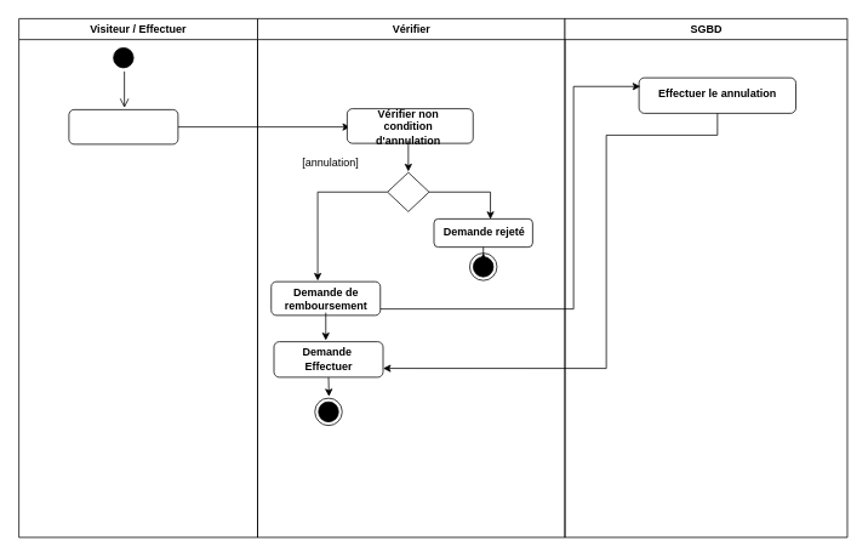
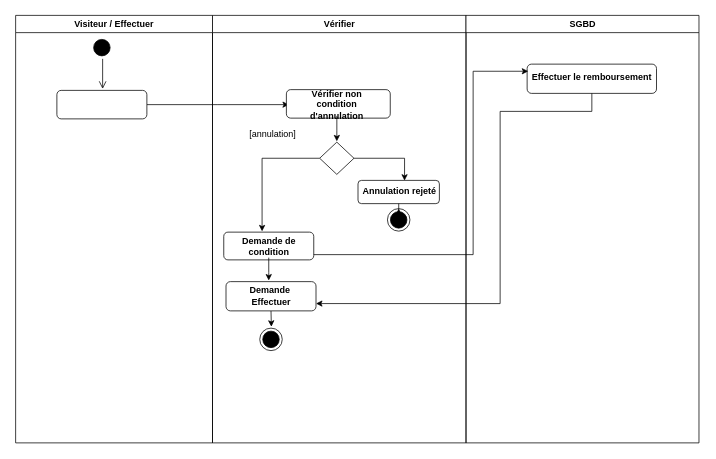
  <mxCell id="0" />
  <mxCell id="1" parent="0" />
  <mxCell id="2" value="Visiteur / Effectuer" style="swimlane;whiteSpace=wrap;movable=1;resizable=1;rotatable=1;deletable=1;editable=1;locked=0;connectable=1;" vertex="1" parent="1"><mxGeometry x="20" y="20" width="262.5" height="570" as="geometry" /></mxCell>
  <mxCell id="3" value="" style="ellipse;shape=startState;fillColor=#000000;strokeColor=#000000;" vertex="1" parent="2"><mxGeometry x="100" y="28" width="30" height="30" as="geometry" /></mxCell>
  <mxCell id="4" value="" style="edgeStyle=elbowEdgeStyle;elbow=horizontal;verticalAlign=bottom;endArrow=open;endSize=8;strokeColor=#000000;endFill=1;rounded=0" edge="1" parent="2" source="3"><mxGeometry x="100" y="40" as="geometry"><mxPoint x="115.5" y="98" as="targetPoint" /></mxGeometry></mxCell>
  <mxCell id="5" style="edgeStyle=orthogonalEdgeStyle;rounded=0;orthogonalLoop=1;jettySize=auto;html=1;" edge="1" parent="2" source="6"><mxGeometry relative="1" as="geometry"><mxPoint x="364.417" y="119" as="targetPoint" /></mxGeometry></mxCell>
  <mxCell id="6" value="" style="rounded=1;whiteSpace=wrap;html=1;" vertex="1" parent="2"><mxGeometry x="55" y="100" width="120" height="38" as="geometry" /></mxCell>
  <mxCell id="7" value="Vérifier" style="swimlane;whiteSpace=wrap;movable=1;resizable=1;rotatable=1;deletable=1;editable=1;locked=0;connectable=1;" vertex="1" parent="1"><mxGeometry x="282.5" y="20" width="338" height="570" as="geometry" /></mxCell>
  <mxCell id="8" value="" style="rounded=1;whiteSpace=wrap;html=1;" vertex="1" parent="7"><mxGeometry x="98.5" y="99" width="138.5" height="38" as="geometry" /></mxCell>
  <mxCell id="9" style="edgeStyle=orthogonalEdgeStyle;rounded=0;orthogonalLoop=1;jettySize=auto;html=1;" edge="1" parent="7" source="10"><mxGeometry relative="1" as="geometry"><mxPoint x="165.75" y="168.005" as="targetPoint" /></mxGeometry></mxCell>
  <mxCell id="10" value="&lt;b&gt;Vérifier non condition d'annulation&lt;/b&gt;" style="text;html=1;align=center;verticalAlign=middle;whiteSpace=wrap;rounded=0;" vertex="1" parent="7"><mxGeometry x="103.5" y="104" width="124.5" height="30" as="geometry" /></mxCell>
  <mxCell id="11" style="edgeStyle=orthogonalEdgeStyle;rounded=0;orthogonalLoop=1;jettySize=auto;html=1;entryX=0.426;entryY=-0.027;entryDx=0;entryDy=0;entryPerimeter=0;" edge="1" parent="7" source="12" target="17"><mxGeometry relative="1" as="geometry"><mxPoint x="71.083" y="219.672" as="targetPoint" /></mxGeometry></mxCell>
  <mxCell id="12" value="" style="rhombus;whiteSpace=wrap;html=1;" vertex="1" parent="7"><mxGeometry x="142.88" y="169" width="45.75" height="43" as="geometry" /></mxCell>
  <mxCell id="13" value="" style="rounded=1;whiteSpace=wrap;html=1;" vertex="1" parent="7"><mxGeometry x="194" y="220" width="108.5" height="31" as="geometry" /></mxCell>
  <mxCell id="14" style="edgeStyle=orthogonalEdgeStyle;rounded=0;orthogonalLoop=1;jettySize=auto;html=1;entryX=0.572;entryY=0.013;entryDx=0;entryDy=0;entryPerimeter=0;" edge="1" parent="7" source="12" target="13"><mxGeometry relative="1" as="geometry" /></mxCell>
- <mxCell id="15" value="&lt;b&gt;Demande rejeté&lt;/b&gt;" style="text;html=1;align=center;verticalAlign=middle;whiteSpace=wrap;rounded=0;" vertex="1" parent="7"><mxGeometry x="194" y="219.5" width="110" height="30" as="geometry" /></mxCell>
+ <mxCell id="15" value="&lt;b&gt;Annulation rejeté&lt;/b&gt;" style="text;html=1;align=center;verticalAlign=middle;whiteSpace=wrap;rounded=0;" vertex="1" parent="7"><mxGeometry x="194" y="219.5" width="110" height="30" as="geometry" /></mxCell>
  <mxCell id="16" value="[annulation]" style="text;html=1;align=center;verticalAlign=middle;whiteSpace=wrap;rounded=0;" vertex="1" parent="7"><mxGeometry x="18" y="144" width="124" height="30" as="geometry" /></mxCell>
  <mxCell id="17" value="" style="rounded=1;whiteSpace=wrap;html=1;" vertex="1" parent="7"><mxGeometry x="15" y="289" width="120" height="37" as="geometry" /></mxCell>
  <mxCell id="18" style="edgeStyle=orthogonalEdgeStyle;rounded=0;orthogonalLoop=1;jettySize=auto;html=1;" edge="1" parent="7" source="19"><mxGeometry relative="1" as="geometry"><mxPoint x="75" y="353.505" as="targetPoint" /></mxGeometry></mxCell>
- <mxCell id="19" value="&lt;b&gt;Demande de remboursement&lt;/b&gt;" style="text;html=1;align=center;verticalAlign=middle;whiteSpace=wrap;rounded=0;" vertex="1" parent="7"><mxGeometry x="20" y="293" width="110" height="30" as="geometry" /></mxCell>
+ <mxCell id="19" value="&lt;b&gt;Demande de condition&lt;/b&gt;" style="text;html=1;align=center;verticalAlign=middle;whiteSpace=wrap;rounded=0;" vertex="1" parent="7"><mxGeometry x="20" y="293" width="110" height="30" as="geometry" /></mxCell>
  <mxCell id="20" style="edgeStyle=orthogonalEdgeStyle;rounded=0;orthogonalLoop=1;jettySize=auto;html=1;exitX=0.5;exitY=1;exitDx=0;exitDy=0;" edge="1" parent="7" source="21"><mxGeometry relative="1" as="geometry"><mxPoint x="78.5" y="415.172" as="targetPoint" /></mxGeometry></mxCell>
  <mxCell id="21" value="" style="rounded=1;whiteSpace=wrap;html=1;" vertex="1" parent="7"><mxGeometry x="18" y="355" width="120" height="39" as="geometry" /></mxCell>
  <mxCell id="22" value="&lt;b&gt;Demande&amp;nbsp;&lt;/b&gt;&lt;div&gt;&lt;b&gt;Effectuer&lt;/b&gt;&lt;/div&gt;" style="text;html=1;align=center;verticalAlign=middle;whiteSpace=wrap;rounded=0;" vertex="1" parent="7"><mxGeometry x="23" y="359" width="110" height="30" as="geometry" /></mxCell>
  <mxCell id="23" value="" style="ellipse;html=1;shape=endState;fillColor=#000000;strokeColor=#000000;" vertex="1" parent="7"><mxGeometry x="63" y="417" width="30" height="30" as="geometry" /></mxCell>
  <mxCell id="24" value="SGBD" style="swimlane;whiteSpace=wrap;movable=1;resizable=1;rotatable=1;deletable=1;editable=1;locked=0;connectable=1;" vertex="1" parent="1"><mxGeometry x="620.5" y="20" width="310.63" height="570" as="geometry" /></mxCell>
  <mxCell id="25" value="" style="rounded=1;whiteSpace=wrap;html=1;" vertex="1" parent="24"><mxGeometry x="81.5" y="65" width="172.5" height="39" as="geometry" /></mxCell>
- <mxCell id="26" value="&lt;b&gt;Effectuer le annulation&lt;/b&gt;" style="text;html=1;align=center;verticalAlign=middle;whiteSpace=wrap;rounded=0;" vertex="1" parent="24"><mxGeometry x="83" y="67" width="168.5" height="30" as="geometry" /></mxCell>
+ <mxCell id="26" value="&lt;b&gt;Effectuer le remboursement&lt;/b&gt;" style="text;html=1;align=center;verticalAlign=middle;whiteSpace=wrap;rounded=0;" vertex="1" parent="24"><mxGeometry x="83" y="67" width="168.5" height="30" as="geometry" /></mxCell>
  <mxCell id="27" style="edgeStyle=orthogonalEdgeStyle;rounded=0;orthogonalLoop=1;jettySize=auto;html=1;entryX=0;entryY=0.25;entryDx=0;entryDy=0;" edge="1" parent="1" source="17" target="26"><mxGeometry relative="1" as="geometry"><Array as="points"><mxPoint x="630" y="339" /><mxPoint x="630" y="95" /></Array></mxGeometry></mxCell>
  <mxCell id="28" style="edgeStyle=orthogonalEdgeStyle;rounded=0;orthogonalLoop=1;jettySize=auto;html=1;entryX=1;entryY=0.75;entryDx=0;entryDy=0;" edge="1" parent="1" source="25" target="21"><mxGeometry relative="1" as="geometry"><Array as="points"><mxPoint x="788" y="148" /><mxPoint x="666" y="148" /><mxPoint x="666" y="404" /></Array></mxGeometry></mxCell>
  <mxCell id="29" value="" style="ellipse;html=1;shape=endState;fillColor=#000000;strokeColor=#000000;" vertex="1" parent="1"><mxGeometry x="515.75" y="277.672" width="30" height="30" as="geometry" /></mxCell>
  <mxCell id="30" style="edgeStyle=orthogonalEdgeStyle;rounded=0;orthogonalLoop=1;jettySize=auto;html=1;" edge="1" parent="1" source="13" target="29"><mxGeometry relative="1" as="geometry"><mxPoint x="530.75" y="292.672" as="targetPoint" /></mxGeometry></mxCell>
